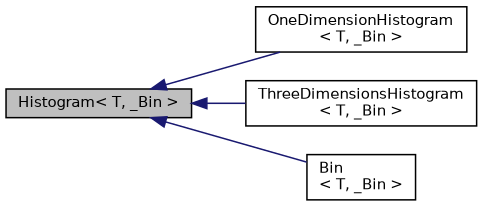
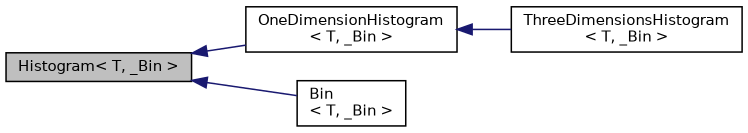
  digraph {
    rankdir=LR
    node [color=black fillcolor=white fontname=Helvetica fontsize=10 shape=record style=filled]
    edge [color=midnightblue dir=back fontname=Helvetica fontsize=10 labelfontname=Helvetica labelfontsize=10 style=solid]
    n1 [fillcolor=grey75 fontcolor=black height=0.2 label="Histogram\< T, _Bin \>" width=0.4]
    n2 [height=0.2 label="OneDimensionHistogram\l\< T, _Bin \>" width=0.4]
    n3 [height=0.2 label="ThreeDimensionsHistogram\l\< T, _Bin \>" width=0.4]
    n4 [height=0.2 label="Bin\l\< T, _Bin \>" width=0.4]
    n1 -> n2
-   n1 -> n3
+   n2 -> n3
    n1 -> n4
  }
